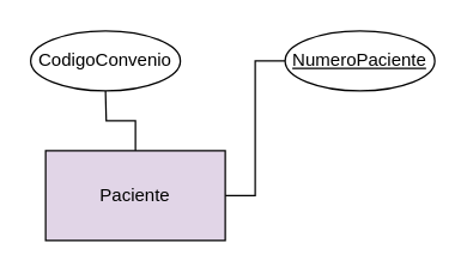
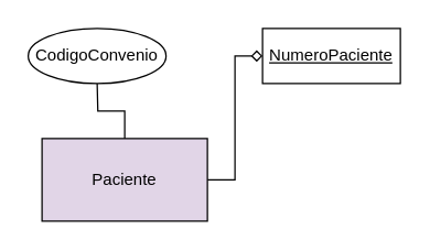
  <mxCell id="0" />
  <mxCell id="1" parent="0" />
  <mxCell id="2" style="edgeStyle=orthogonalEdgeStyle;rounded=0;orthogonalLoop=1;jettySize=auto;html=1;exitX=0.5;exitY=0;exitDx=0;exitDy=0;entryX=0.5;entryY=1;entryDx=0;entryDy=0;endArrow=none;endFill=0;" edge="1" parent="1" source="4"><mxGeometry relative="1" as="geometry"><mxPoint x="70" y="60" as="targetPoint" /></mxGeometry></mxCell>
- <mxCell id="3" style="edgeStyle=orthogonalEdgeStyle;rounded=0;orthogonalLoop=1;jettySize=auto;html=1;exitX=1;exitY=0.5;exitDx=0;exitDy=0;entryX=0;entryY=0.5;entryDx=0;entryDy=0;endArrow=none;endFill=0;" edge="1" parent="1" source="4" target="5"><mxGeometry relative="1" as="geometry" /></mxCell>
+ <mxCell id="3" style="edgeStyle=orthogonalEdgeStyle;rounded=0;orthogonalLoop=1;jettySize=auto;html=1;exitX=1;exitY=0.5;exitDx=0;exitDy=0;entryX=0;entryY=0.5;entryDx=0;entryDy=0;endArrow=diamond;endFill=0;" edge="1" parent="1" source="4" target="5"><mxGeometry relative="1" as="geometry" /></mxCell>
  <mxCell id="4" value="Paciente" style="rounded=0;whiteSpace=wrap;html=1;fillColor=#e1d5e7;" vertex="1" parent="1"><mxGeometry x="30" y="100" width="120" height="60" as="geometry" /></mxCell>
- <mxCell id="5" value="&lt;u&gt;NumeroPaciente&lt;/u&gt;" style="ellipse;whiteSpace=wrap;html=1;align=center;" vertex="1" parent="1"><mxGeometry x="190" y="20" width="100" height="40" as="geometry" /></mxCell>
+ <mxCell id="5" value="&lt;u&gt;NumeroPaciente&lt;/u&gt;" style="whiteSpace=wrap;html=1;align=center;rounded=0;" vertex="1" parent="1"><mxGeometry x="190" y="20" width="100" height="40" as="geometry" /></mxCell>
  <mxCell id="6" value="CodigoConvenio" style="ellipse;whiteSpace=wrap;html=1;align=center;" vertex="1" parent="1"><mxGeometry x="20" y="20" width="100" height="40" as="geometry" /></mxCell>
